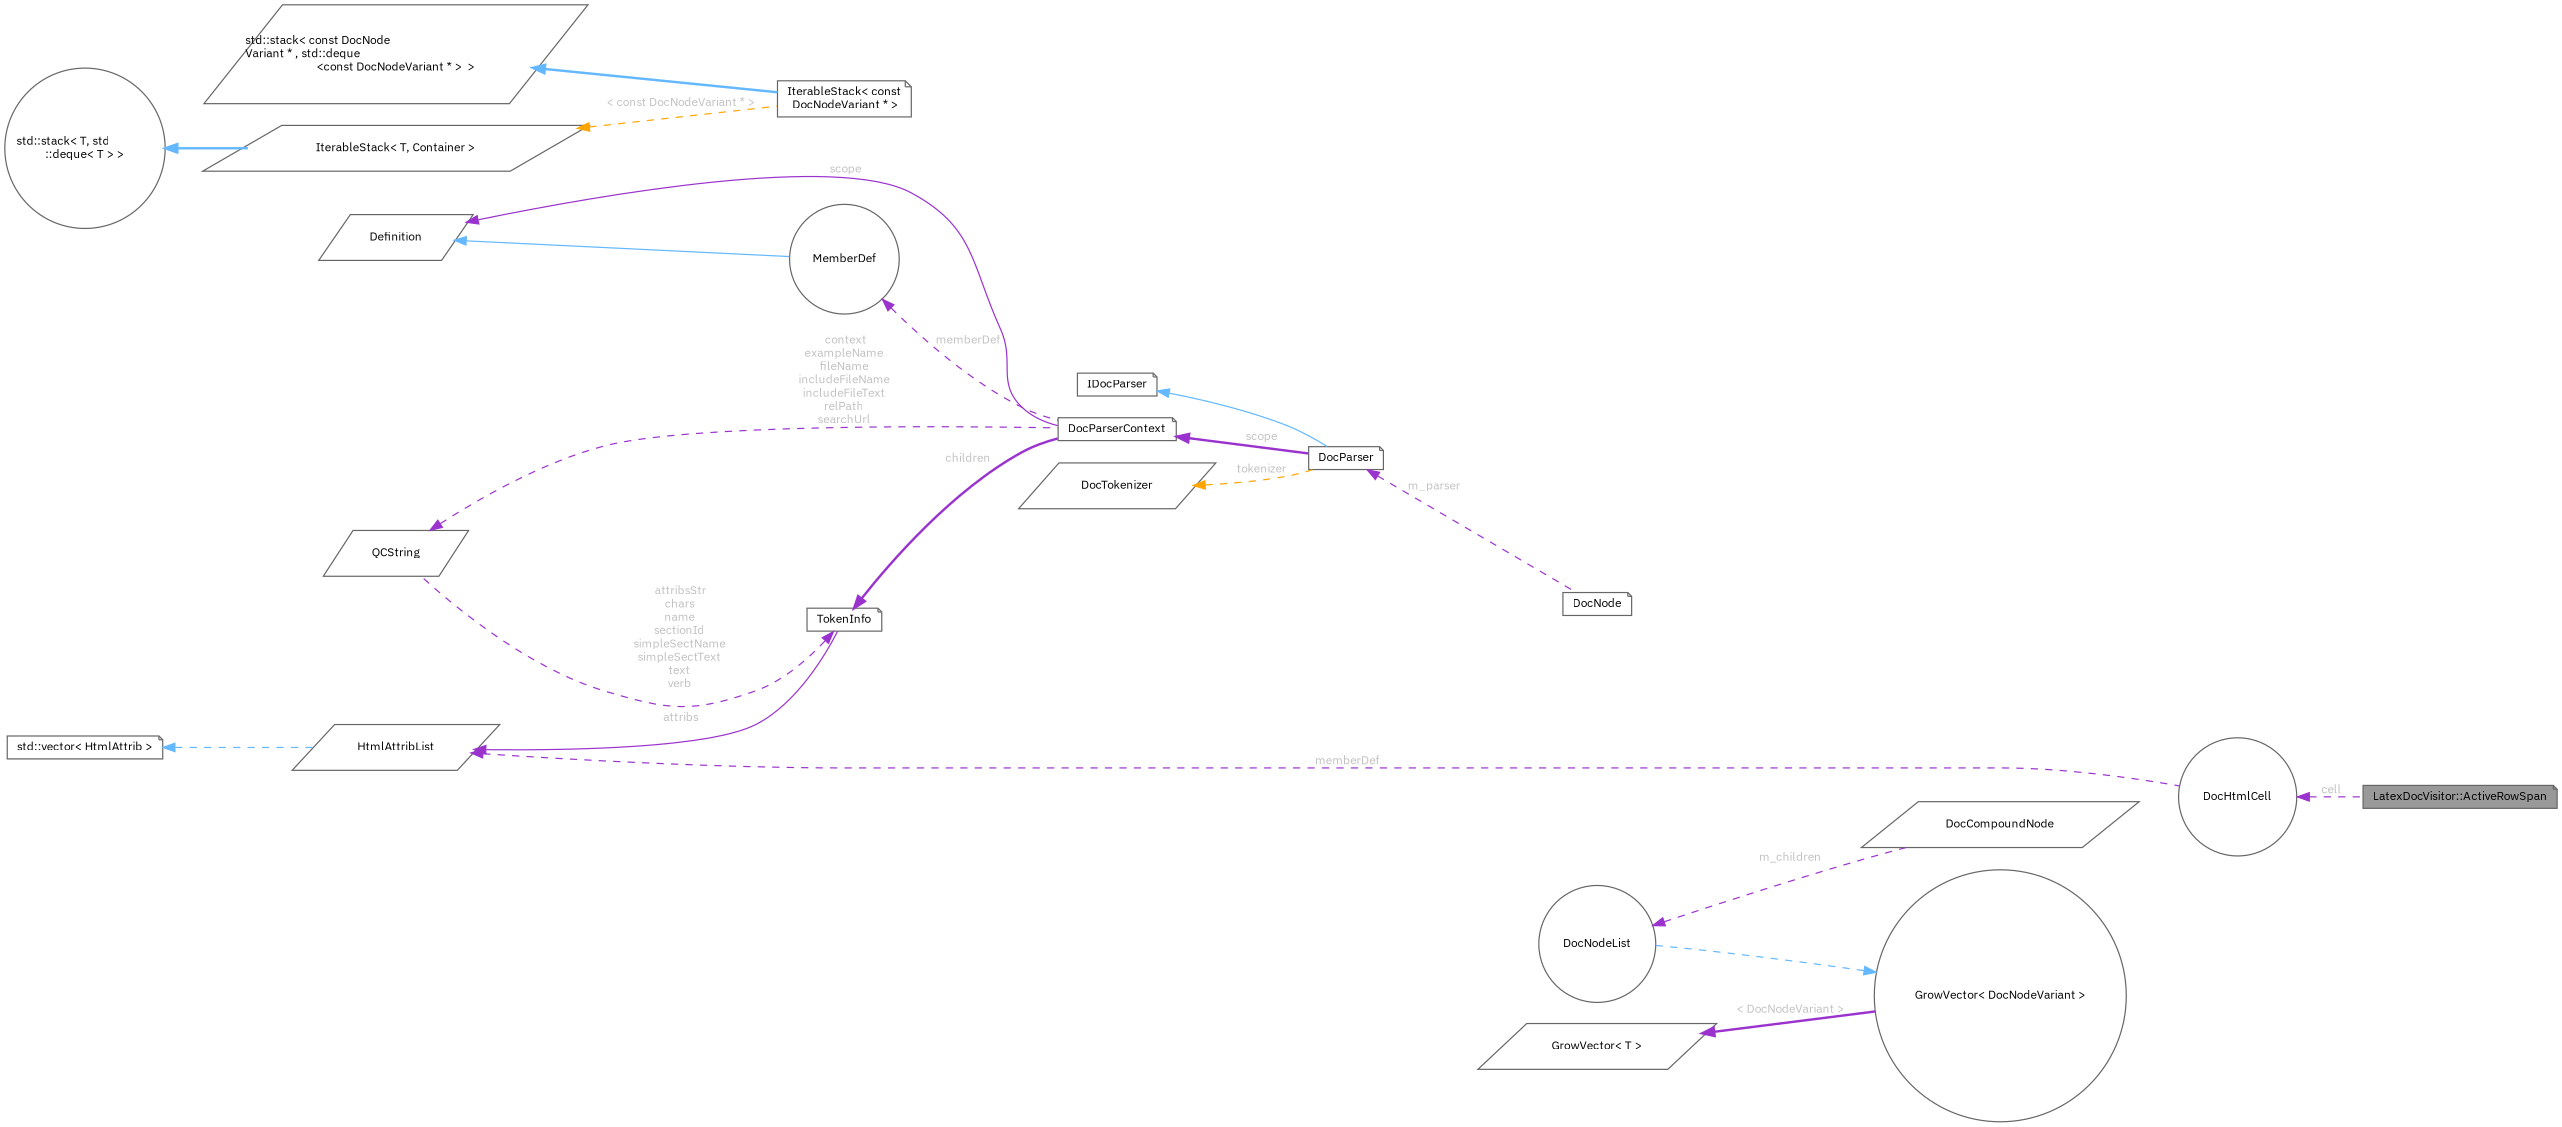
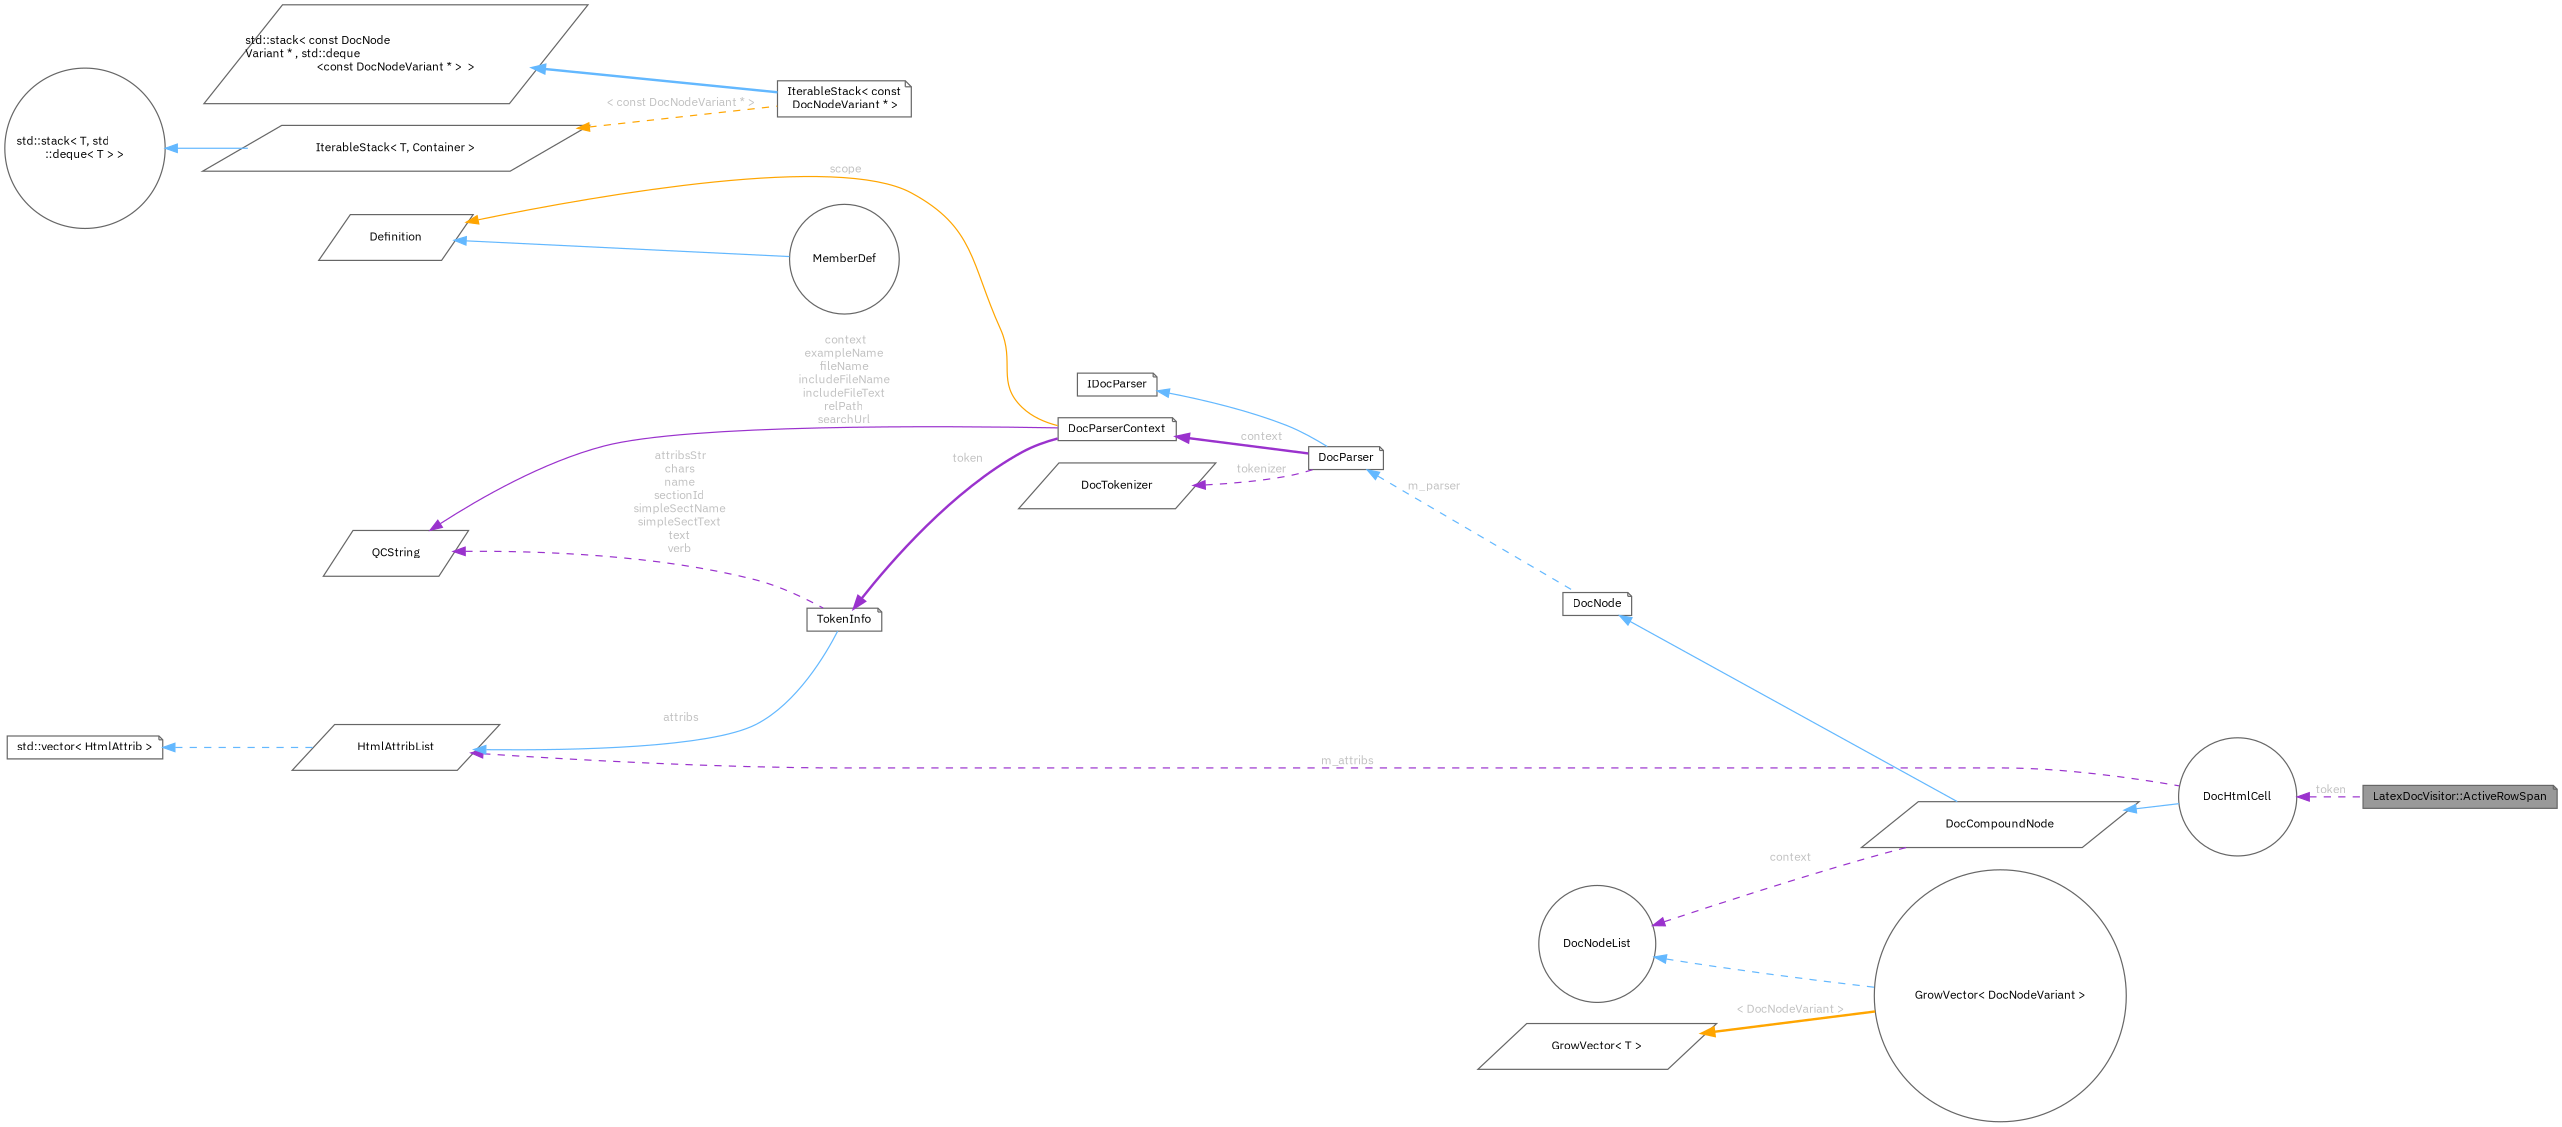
  digraph {
    fontname="IBM Plex Sans"
    rankdir=LR
    node [color=gray40 fillcolor=white fontname="IBM Plex Sans" fontsize=10 shape=note style=filled]
    edge [color=darkorchid3 dir=back fontcolor=grey fontname="IBM Plex Sans" fontsize=10 labelfontname=Helvetica labelfontsize=10 style=dashed]
    n1 [fillcolor=grey60 fontcolor=black height=0.2 label="LatexDocVisitor::ActiveRowSpan" width=0.4]
    n2 [height=0.2 label=DocHtmlCell shape=circle width=0.4]
    n3 [height=0.2 label=DocCompoundNode shape=parallelogram width=0.4]
    n4 [height=0.2 label=DocNode width=0.4]
    n5 [height=0.2 label=DocParser width=0.4]
    n6 [height=0.2 label=IDocParser width=0.4]
    n7 [height=0.2 label=DocParserContext width=0.4]
    n8 [height=0.2 label=Definition shape=parallelogram width=0.4]
    n9 [height=0.2 label=MemberDef shape=circle width=0.4]
    n10 [height=0.2 label=QCString shape=parallelogram width=0.4]
    n11 [height=0.2 label=TokenInfo width=0.4]
    n12 [height=0.2 label="IterableStack\< const\l DocNodeVariant * \>" width=0.4]
    n13 [height=0.2 label="std::stack\< const DocNode\lVariant * , std::deque\l\<const DocNodeVariant * \>  \>" shape=parallelogram width=0.4]
    n14 [height=0.2 label="IterableStack\< T, Container \>" shape=parallelogram width=0.4]
    n15 [height=0.2 label="std::stack\< T, std\l::deque\< T \> \>" shape=circle width=0.4]
    n16 [height=0.2 label=HtmlAttribList shape=parallelogram width=0.4]
    n17 [height=0.2 label="std::vector\< HtmlAttrib \>" width=0.4]
    n18 [height=0.2 label=DocTokenizer shape=parallelogram width=0.4]
    n19 [height=0.2 label=DocNodeList shape=circle width=0.4]
    n20 [height=0.2 label="GrowVector\< DocNodeVariant \>" shape=circle width=0.4]
    n21 [height=0.2 label="GrowVector\< T \>" shape=parallelogram width=0.4]
-   n2 -> n1 [label=" cell"]
-   n5 -> n4 [label=" m_parser"]
+   n2 -> n1 [label=" token"]
+   n3 -> n2 [color=steelblue1 style=solid fontcolor=""]
+   n4 -> n3 [color=steelblue1 style=solid fontcolor=""]
+   n5 -> n4 [color=steelblue1 label=" m_parser"]
    n6 -> n5 [color=steelblue1 style=solid fontcolor=""]
-   n7 -> n5 [label=" scope" style=bold]
-   n8 -> n7 [label=" scope" style=solid]
+   n7 -> n5 [label=" context" style=bold]
+   n8 -> n7 [color=orange label=" scope" style=solid]
    n8 -> n9 [color=steelblue1 style=solid fontcolor=""]
-   n9 -> n7 [label=" memberDef"]
-   n10 -> n7 [label=" context\nexampleName\nfileName\nincludeFileName\nincludeFileText\nrelPath\nsearchUrl"]
-   n11 -> n10 [label=" attribsStr\nchars\nname\nsectionId\nsimpleSectName\nsimpleSectText\ntext\nverb"]
-   n11 -> n7 [label=" children" style=bold]
+   n10 -> n7 [label=" context\nexampleName\nfileName\nincludeFileName\nincludeFileText\nrelPath\nsearchUrl" style=solid]
+   n10 -> n11 [label=" attribsStr\nchars\nname\nsectionId\nsimpleSectName\nsimpleSectText\ntext\nverb"]
+   n11 -> n7 [label=" token" style=bold]
    n13 -> n12 [color=steelblue1 style=bold fontcolor=""]
    n14 -> n12 [color=orange label=" \< const DocNodeVariant * \>"]
-   n15 -> n14 [color=steelblue1 style=bold fontcolor=""]
-   n16 -> n2 [label=" memberDef"]
-   n16 -> n11 [label=" attribs" style=solid]
+   n15 -> n14 [color=steelblue1 style=solid fontcolor=""]
+   n16 -> n2 [label=" m_attribs"]
+   n16 -> n11 [color=steelblue1 label=" attribs" style=solid]
    n17 -> n16 [color=steelblue1 fontcolor=""]
-   n18 -> n5 [color=orange label=" tokenizer"]
-   n19 -> n3 [label=" m_children"]
-   n20 -> n19 [color=steelblue1 fontcolor=""]
-   n21 -> n20 [label=" \< DocNodeVariant \>" style=bold]
+   n18 -> n5 [label=" tokenizer"]
+   n19 -> n3 [label=" context"]
+   n19 -> n20 [color=steelblue1 fontcolor=""]
+   n21 -> n20 [color=orange label=" \< DocNodeVariant \>" style=bold]
  }
